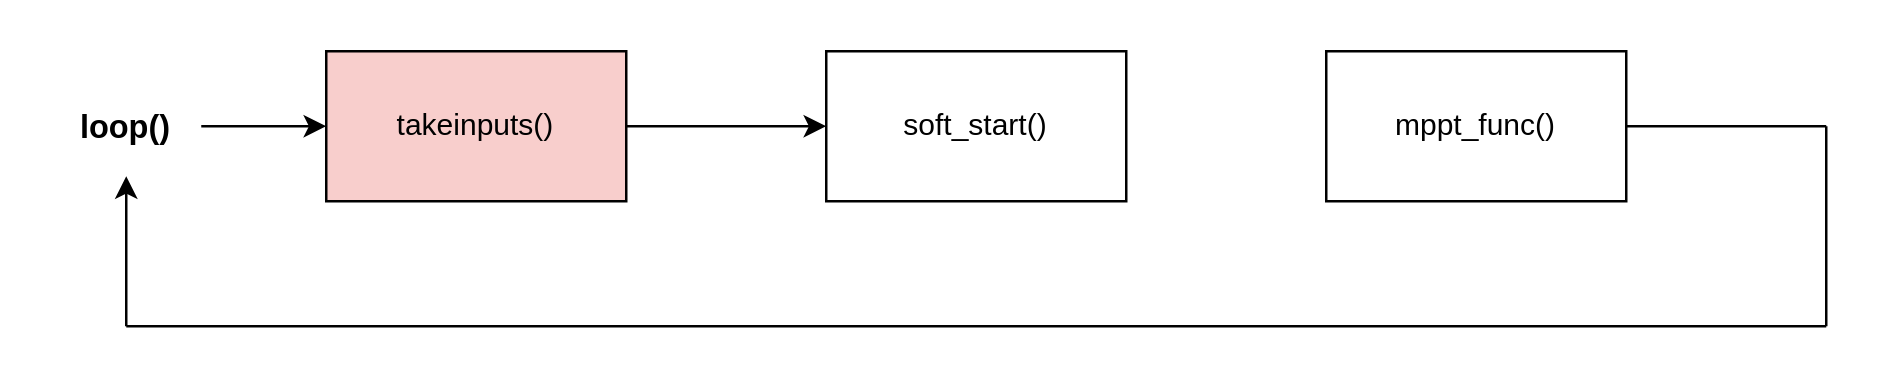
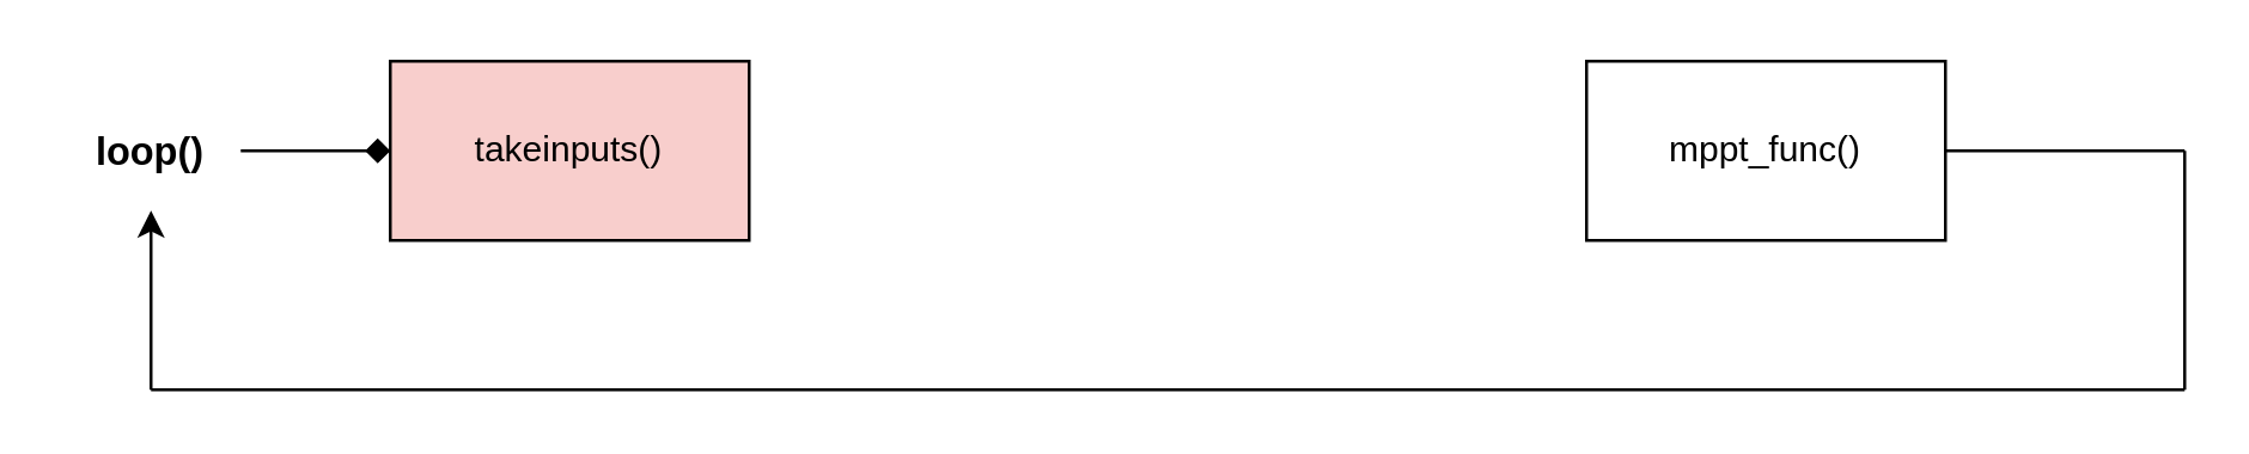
  <mxCell id="0" />
  <mxCell id="1" parent="0" />
- <mxCell id="2" value="" style="edgeStyle=orthogonalEdgeStyle;rounded=0;orthogonalLoop=1;jettySize=auto;html=1;" edge="1" parent="1" source="3" target="5"><mxGeometry relative="1" as="geometry" /></mxCell>
+ <mxCell id="2" value="" style="edgeStyle=orthogonalEdgeStyle;rounded=0;orthogonalLoop=1;jettySize=auto;html=1;endArrow=diamond;" edge="1" parent="1" source="3" target="5"><mxGeometry relative="1" as="geometry" /></mxCell>
  <mxCell id="3" value="&lt;b&gt;&lt;font style=&quot;font-size: 13px&quot;&gt;loop()&lt;/font&gt;&lt;/b&gt;" style="text;html=1;strokeColor=none;fillColor=none;align=center;verticalAlign=middle;whiteSpace=wrap;rounded=0;" vertex="1" parent="1"><mxGeometry x="20" y="30" width="60" height="40" as="geometry" /></mxCell>
- <mxCell id="4" value="" style="edgeStyle=orthogonalEdgeStyle;rounded=0;orthogonalLoop=1;jettySize=auto;html=1;" edge="1" parent="1" source="5" target="6"><mxGeometry relative="1" as="geometry" /></mxCell>
  <mxCell id="5" value="takeinputs()" style="whiteSpace=wrap;html=1;fillColor=#f8cecc;" vertex="1" parent="1"><mxGeometry x="130" y="20" width="120" height="60" as="geometry" /></mxCell>
- <mxCell id="6" value="soft_start()" style="whiteSpace=wrap;html=1;" vertex="1" parent="1"><mxGeometry x="330" y="20" width="120" height="60" as="geometry" /></mxCell>
  <mxCell id="7" value="mppt_func()" style="whiteSpace=wrap;html=1;" vertex="1" parent="1"><mxGeometry x="530" y="20" width="120" height="60" as="geometry" /></mxCell>
  <mxCell id="8" value="" style="endArrow=none;html=1;entryX=1;entryY=0.5;entryDx=0;entryDy=0;" edge="1" parent="1" target="7"><mxGeometry width="50" height="50" relative="1" as="geometry"><mxPoint x="730" y="50" as="sourcePoint" /><mxPoint x="420" y="140" as="targetPoint" /></mxGeometry></mxCell>
  <mxCell id="9" value="" style="endArrow=classic;html=1;entryX=0.5;entryY=1;entryDx=0;entryDy=0;" edge="1" parent="1" target="3"><mxGeometry width="50" height="50" relative="1" as="geometry"><mxPoint x="50" y="130" as="sourcePoint" /><mxPoint x="420" y="140" as="targetPoint" /></mxGeometry></mxCell>
  <mxCell id="10" value="" style="endArrow=none;html=1;" edge="1" parent="1"><mxGeometry width="50" height="50" relative="1" as="geometry"><mxPoint x="50" y="130" as="sourcePoint" /><mxPoint x="730" y="130" as="targetPoint" /></mxGeometry></mxCell>
  <mxCell id="11" value="" style="endArrow=none;html=1;" edge="1" parent="1"><mxGeometry width="50" height="50" relative="1" as="geometry"><mxPoint x="730" y="130" as="sourcePoint" /><mxPoint x="730" y="50" as="targetPoint" /></mxGeometry></mxCell>
